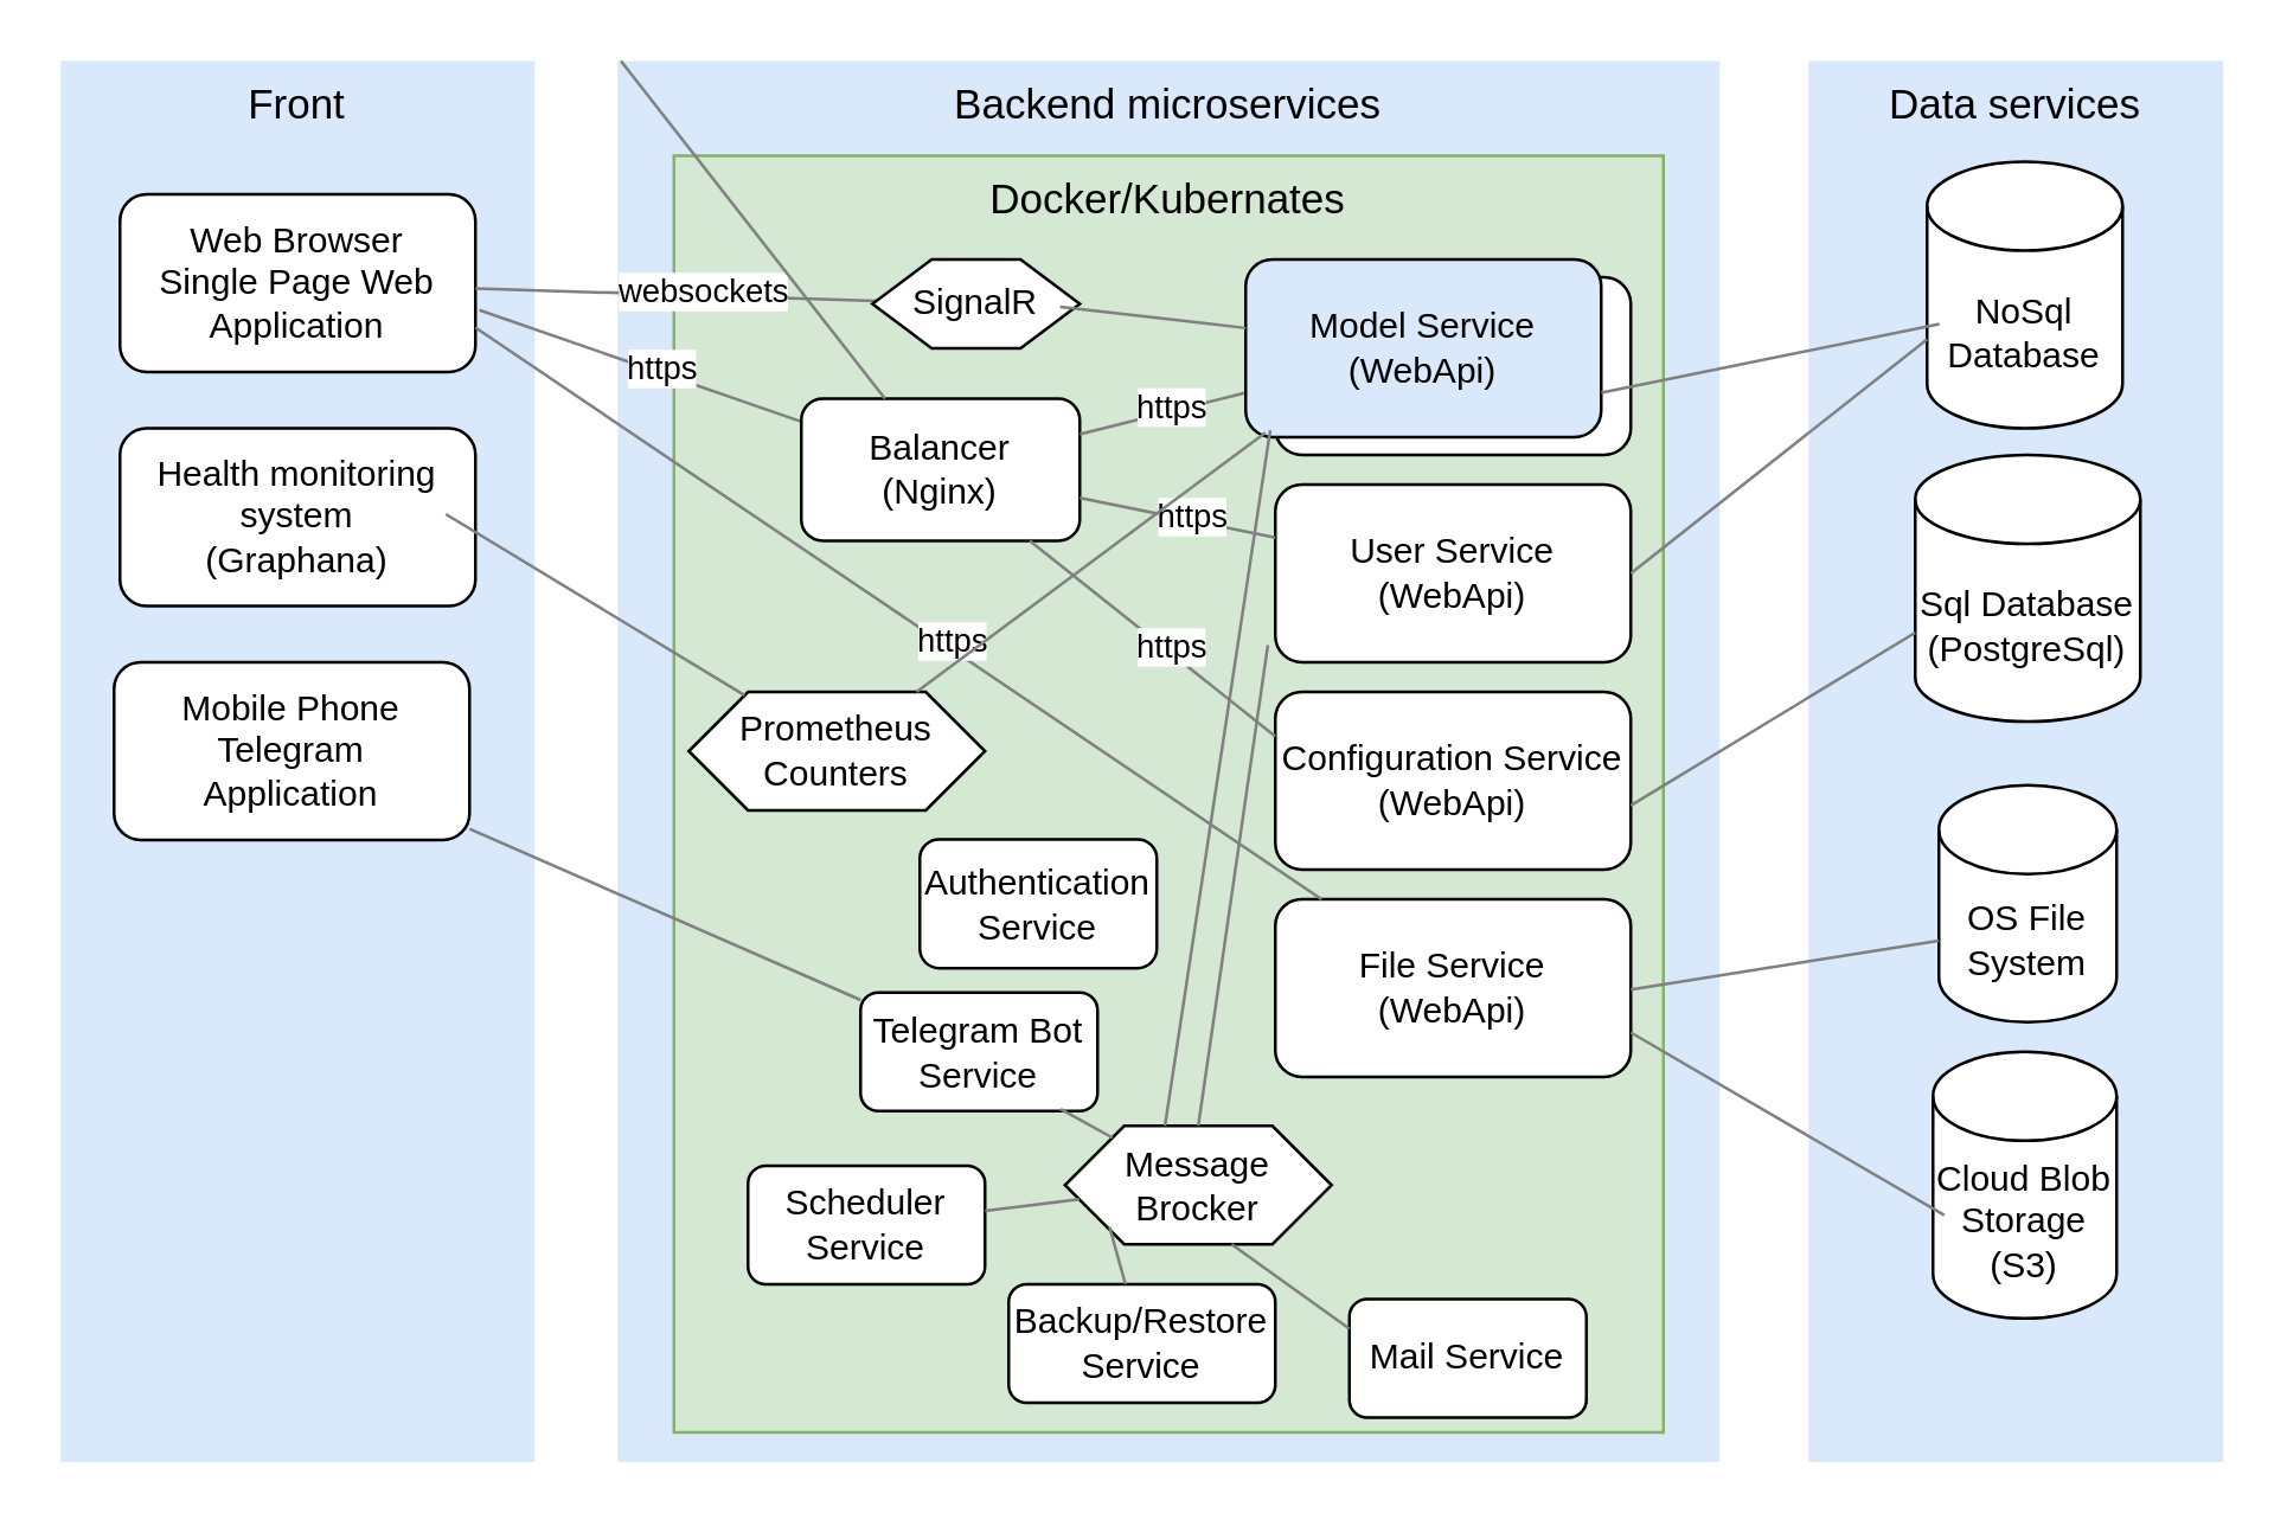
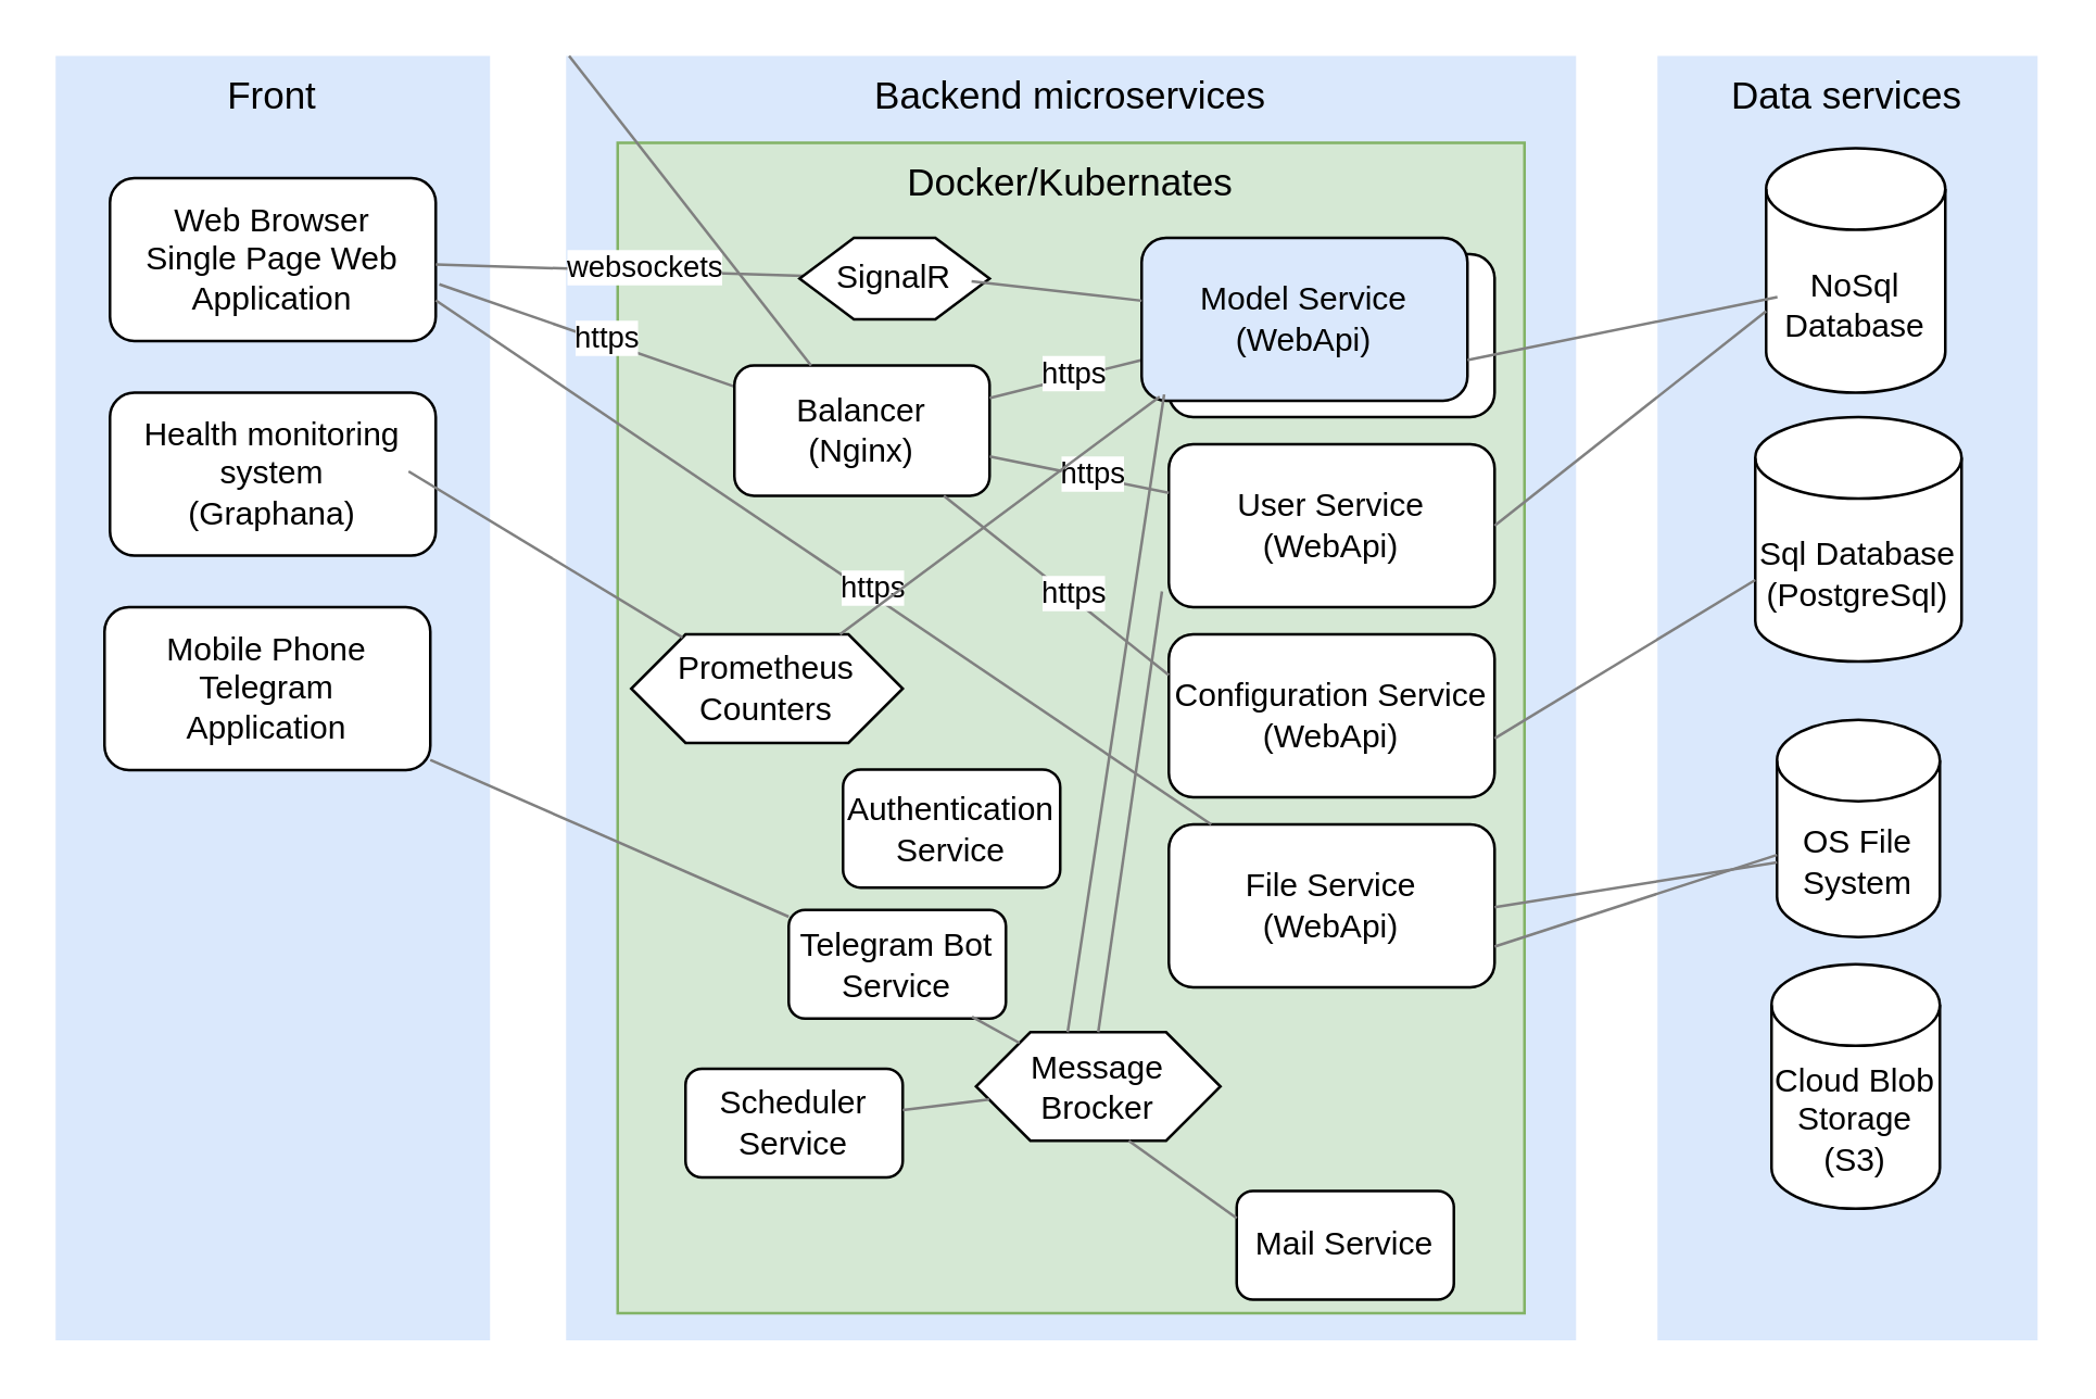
  <mxCell id="0" style=";html=1;" />
  <mxCell id="1" style=";html=1;" parent="0" />
  <mxCell id="2" value="Backend microservices" style="whiteSpace=wrap;html=1;fillColor=#dae8fc;fontSize=14;strokeColor=none;verticalAlign=top;" parent="1" vertex="1"><mxGeometry x="208" y="20" width="372" height="473" as="geometry" /></mxCell>
  <mxCell id="3" value="Docker/Kubernates" style="whiteSpace=wrap;html=1;fillColor=#d5e8d4;fontSize=14;strokeColor=#82b366;verticalAlign=top;" parent="1" vertex="1"><mxGeometry x="227" y="52" width="334" height="431" as="geometry" /></mxCell>
  <mxCell id="4" value="Front" style="whiteSpace=wrap;html=1;fillColor=#dae8fc;fontSize=14;strokeColor=none;verticalAlign=top;" parent="1" vertex="1"><mxGeometry x="20" y="20" width="160" height="473" as="geometry" /></mxCell>
  <mxCell id="5" style="rounded=0;html=1;startSize=10;endSize=10;jettySize=auto;orthogonalLoop=1;fontSize=14;endArrow=none;endFill=0;strokeColor=#808080;exitX=1.011;exitY=0.652;exitDx=0;exitDy=0;exitPerimeter=0;" parent="1" source="8" target="23" edge="1"><mxGeometry relative="1" as="geometry"><mxPoint x="108" y="403.627" as="sourcePoint" /><mxPoint x="171.355" y="342" as="targetPoint" /></mxGeometry></mxCell>
  <mxCell id="6" value="https" style="edgeLabel;html=1;align=center;verticalAlign=middle;resizable=0;points=[];" parent="5" connectable="0" vertex="1"><mxGeometry x="0.115" y="2" relative="1" as="geometry"><mxPoint as="offset" /></mxGeometry></mxCell>
  <mxCell id="7" value="Data services" style="whiteSpace=wrap;html=1;fillColor=#dae8fc;fontSize=14;strokeColor=none;verticalAlign=top;" parent="1" vertex="1"><mxGeometry x="610" y="20" width="140" height="473" as="geometry" /></mxCell>
  <mxCell id="8" value="&lt;div&gt;Web Browser&lt;/div&gt;Single Page Web Application" style="rounded=1;whiteSpace=wrap;html=1;" parent="1" vertex="1"><mxGeometry x="40" y="65" width="120" height="60" as="geometry" /></mxCell>
  <mxCell id="9" value="&lt;div&gt;Mobile Phone&lt;/div&gt;&lt;div&gt;Telegram&lt;/div&gt;&lt;div&gt;Application&lt;/div&gt;" style="rounded=1;whiteSpace=wrap;html=1;" parent="1" vertex="1"><mxGeometry x="38" y="223" width="120" height="60" as="geometry" /></mxCell>
  <mxCell id="10" value="&lt;div&gt;Health monitoring system&lt;/div&gt;&lt;div&gt;(Graphana)&lt;/div&gt;" style="rounded=1;whiteSpace=wrap;html=1;" parent="1" vertex="1"><mxGeometry x="40" y="144" width="120" height="60" as="geometry" /></mxCell>
  <mxCell id="11" value="Bugtracker Domain Service&lt;div&gt;(WebApi)&lt;/div&gt;" style="rounded=1;whiteSpace=wrap;html=1;" parent="1" vertex="1"><mxGeometry x="430" y="93" width="120" height="60" as="geometry" /></mxCell>
  <mxCell id="12" value="Configuration Service&lt;div&gt;(WebApi)&lt;/div&gt;" style="rounded=1;whiteSpace=wrap;html=1;" parent="1" vertex="1"><mxGeometry x="430" y="233" width="120" height="60" as="geometry" /></mxCell>
  <mxCell id="13" value="User Service&lt;div&gt;(WebApi)&lt;/div&gt;" style="rounded=1;whiteSpace=wrap;html=1;" parent="1" vertex="1"><mxGeometry x="430" y="163" width="120" height="60" as="geometry" /></mxCell>
- <mxCell id="14" value="Backup/Restore Service" style="rounded=1;whiteSpace=wrap;html=1;" parent="1" vertex="1"><mxGeometry x="340" y="433" width="90" height="40" as="geometry" /></mxCell>
  <mxCell id="15" value="Sql Database&lt;div&gt;(PostgreSql)&lt;/div&gt;" style="shape=cylinder3;whiteSpace=wrap;html=1;boundedLbl=1;backgroundOutline=1;size=15;" parent="1" vertex="1"><mxGeometry x="646" y="153" width="76" height="90" as="geometry" /></mxCell>
  <mxCell id="16" value="NoSql&lt;div&gt;Database&lt;/div&gt;" style="shape=cylinder3;whiteSpace=wrap;html=1;boundedLbl=1;backgroundOutline=1;size=15;" parent="1" vertex="1"><mxGeometry x="650" y="54" width="66" height="90" as="geometry" /></mxCell>
  <mxCell id="17" value="OS File System" style="shape=cylinder3;whiteSpace=wrap;html=1;boundedLbl=1;backgroundOutline=1;size=15;" parent="1" vertex="1"><mxGeometry x="654" y="264.5" width="60" height="80" as="geometry" /></mxCell>
  <mxCell id="18" value="Cloud Blob Storage&lt;div&gt;(S3)&lt;/div&gt;" style="shape=cylinder3;whiteSpace=wrap;html=1;boundedLbl=1;backgroundOutline=1;size=15;" parent="1" vertex="1"><mxGeometry x="652" y="354.5" width="62" height="90" as="geometry" /></mxCell>
  <mxCell id="19" value="Telegram Bot Service" style="rounded=1;whiteSpace=wrap;html=1;" parent="1" vertex="1"><mxGeometry x="290" y="334.5" width="80" height="40" as="geometry" /></mxCell>
  <mxCell id="20" value="Prometheus&lt;div&gt;Counters&lt;/div&gt;" style="shape=hexagon;perimeter=hexagonPerimeter2;whiteSpace=wrap;html=1;fixedSize=1;" parent="1" vertex="1"><mxGeometry x="232" y="233" width="100" height="40" as="geometry" /></mxCell>
  <mxCell id="21" value="Message Brocker" style="shape=hexagon;perimeter=hexagonPerimeter2;whiteSpace=wrap;html=1;fixedSize=1;" parent="1" vertex="1"><mxGeometry x="359" y="379.5" width="90" height="40" as="geometry" /></mxCell>
  <mxCell id="22" value="Mail Service" style="rounded=1;whiteSpace=wrap;html=1;" parent="1" vertex="1"><mxGeometry x="455" y="438" width="80" height="40" as="geometry" /></mxCell>
  <mxCell id="23" value="Balancer&lt;div&gt;(Nginx)&lt;/div&gt;" style="rounded=1;whiteSpace=wrap;html=1;" parent="1" vertex="1"><mxGeometry x="270" y="134" width="94" height="48" as="geometry" /></mxCell>
  <mxCell id="24" style="rounded=0;html=1;startSize=10;endSize=10;jettySize=auto;orthogonalLoop=1;fontSize=14;endArrow=none;endFill=0;strokeColor=#808080;" parent="1" target="20" edge="1"><mxGeometry relative="1" as="geometry"><mxPoint x="150" y="173" as="sourcePoint" /><mxPoint x="235" y="296" as="targetPoint" /></mxGeometry></mxCell>
  <mxCell id="25" style="rounded=0;html=1;startSize=10;endSize=10;jettySize=auto;orthogonalLoop=1;fontSize=14;endArrow=none;endFill=0;strokeColor=#808080;" parent="1" source="8" target="27" edge="1"><mxGeometry relative="1" as="geometry"><mxPoint x="-67" y="114" as="sourcePoint" /><mxPoint x="246" y="153" as="targetPoint" /></mxGeometry></mxCell>
  <mxCell id="26" value="websockets" style="edgeLabel;html=1;align=center;verticalAlign=middle;resizable=0;points=[];" parent="25" connectable="0" vertex="1"><mxGeometry x="0.115" y="2" relative="1" as="geometry"><mxPoint as="offset" /></mxGeometry></mxCell>
  <mxCell id="27" value="SignalR" style="shape=hexagon;perimeter=hexagonPerimeter2;whiteSpace=wrap;html=1;fixedSize=1;" parent="1" vertex="1"><mxGeometry x="294" y="87" width="70" height="30" as="geometry" /></mxCell>
  <mxCell id="28" style="rounded=0;html=1;startSize=10;endSize=10;jettySize=auto;orthogonalLoop=1;fontSize=14;endArrow=none;endFill=0;strokeColor=#808080;" parent="1" source="9" target="19" edge="1"><mxGeometry relative="1" as="geometry"><mxPoint x="-68" y="267" as="sourcePoint" /><mxPoint x="382" y="281" as="targetPoint" /></mxGeometry></mxCell>
  <mxCell id="29" style="rounded=0;html=1;startSize=10;endSize=10;jettySize=auto;orthogonalLoop=1;fontSize=14;endArrow=none;endFill=0;strokeColor=#808080;exitX=1;exitY=0.25;exitDx=0;exitDy=0;entryX=0;entryY=0.75;entryDx=0;entryDy=0;" parent="1" source="23" target="33" edge="1"><mxGeometry relative="1" as="geometry"><mxPoint x="354" y="117.5" as="sourcePoint" /><mxPoint x="691" y="128.5" as="targetPoint" /></mxGeometry></mxCell>
  <mxCell id="30" value="https" style="edgeLabel;html=1;align=center;verticalAlign=middle;resizable=0;points=[];" parent="29" connectable="0" vertex="1"><mxGeometry x="0.115" y="2" relative="1" as="geometry"><mxPoint as="offset" /></mxGeometry></mxCell>
  <mxCell id="31" style="rounded=0;html=1;startSize=10;endSize=10;jettySize=auto;orthogonalLoop=1;fontSize=14;endArrow=none;endFill=0;strokeColor=#808080;" parent="1" source="23" target="13" edge="1"><mxGeometry relative="1" as="geometry"><mxPoint x="364" y="127.5" as="sourcePoint" /><mxPoint x="440" y="131" as="targetPoint" /></mxGeometry></mxCell>
  <mxCell id="32" value="https" style="edgeLabel;html=1;align=center;verticalAlign=middle;resizable=0;points=[];" parent="31" connectable="0" vertex="1"><mxGeometry x="0.115" y="2" relative="1" as="geometry"><mxPoint as="offset" /></mxGeometry></mxCell>
  <mxCell id="33" value="Model Service&lt;div&gt;(WebApi)&lt;/div&gt;" style="rounded=1;whiteSpace=wrap;html=1;fillColor=#dae8fc;" parent="1" vertex="1"><mxGeometry x="420" y="87" width="120" height="60" as="geometry" /></mxCell>
  <mxCell id="34" style="rounded=0;html=1;startSize=10;endSize=10;jettySize=auto;orthogonalLoop=1;fontSize=14;endArrow=none;endFill=0;strokeColor=#808080;entryX=0;entryY=0.25;entryDx=0;entryDy=0;" parent="1" source="23" target="12" edge="1"><mxGeometry relative="1" as="geometry"><mxPoint x="364" y="147" as="sourcePoint" /><mxPoint x="440" y="178" as="targetPoint" /></mxGeometry></mxCell>
  <mxCell id="35" value="https" style="edgeLabel;html=1;align=center;verticalAlign=middle;resizable=0;points=[];" parent="34" connectable="0" vertex="1"><mxGeometry x="0.115" y="2" relative="1" as="geometry"><mxPoint as="offset" /></mxGeometry></mxCell>
  <mxCell id="36" style="rounded=0;html=1;startSize=10;endSize=10;jettySize=auto;orthogonalLoop=1;fontSize=14;endArrow=none;endFill=0;strokeColor=#808080;exitX=1;exitY=0.75;exitDx=0;exitDy=0;entryX=0.063;entryY=0.609;entryDx=0;entryDy=0;entryPerimeter=0;" parent="1" source="33" target="16" edge="1"><mxGeometry relative="1" as="geometry"><mxPoint x="157" y="183" as="sourcePoint" /><mxPoint x="304" y="239" as="targetPoint" /></mxGeometry></mxCell>
  <mxCell id="37" style="rounded=0;html=1;startSize=10;endSize=10;jettySize=auto;orthogonalLoop=1;fontSize=14;endArrow=none;endFill=0;strokeColor=#808080;exitX=1;exitY=0.75;exitDx=0;exitDy=0;entryX=0;entryY=0;entryDx=0;entryDy=60;entryPerimeter=0;" parent="1" target="16" edge="1"><mxGeometry relative="1" as="geometry"><mxPoint x="550" y="193" as="sourcePoint" /><mxPoint x="692" y="171" as="targetPoint" /></mxGeometry></mxCell>
  <mxCell id="38" style="rounded=0;html=1;startSize=10;endSize=10;jettySize=auto;orthogonalLoop=1;fontSize=14;endArrow=none;endFill=0;strokeColor=#808080;exitX=1;exitY=0.639;exitDx=0;exitDy=0;entryX=0;entryY=0;entryDx=0;entryDy=60;entryPerimeter=0;exitPerimeter=0;" parent="1" source="12" target="15" edge="1"><mxGeometry relative="1" as="geometry"><mxPoint x="560" y="203" as="sourcePoint" /><mxPoint x="690" y="124" as="targetPoint" /></mxGeometry></mxCell>
  <mxCell id="39" value="File Service&lt;div&gt;(WebApi)&lt;/div&gt;" style="rounded=1;whiteSpace=wrap;html=1;" parent="1" vertex="1"><mxGeometry x="430" y="303" width="120" height="60" as="geometry" /></mxCell>
  <mxCell id="40" style="rounded=0;html=1;startSize=10;endSize=10;jettySize=auto;orthogonalLoop=1;fontSize=14;endArrow=none;endFill=0;strokeColor=#808080;exitX=1;exitY=0.639;exitDx=0;exitDy=0;entryX=0;entryY=0;entryDx=0;entryDy=52.5;entryPerimeter=0;exitPerimeter=0;" parent="1" target="17" edge="1"><mxGeometry relative="1" as="geometry"><mxPoint x="550" y="333.5" as="sourcePoint" /><mxPoint x="676" y="275.5" as="targetPoint" /></mxGeometry></mxCell>
  <mxCell id="41" value="Scheduler&lt;div&gt;Service&lt;/div&gt;" style="rounded=1;whiteSpace=wrap;html=1;" parent="1" vertex="1"><mxGeometry x="252" y="393" width="80" height="40" as="geometry" /></mxCell>
  <mxCell id="42" style="rounded=0;html=1;startSize=10;endSize=10;jettySize=auto;orthogonalLoop=1;fontSize=14;endArrow=none;endFill=0;strokeColor=#808080;" parent="1" source="41" target="21" edge="1"><mxGeometry relative="1" as="geometry"><mxPoint x="158" y="282" as="sourcePoint" /><mxPoint x="310" y="332" as="targetPoint" /></mxGeometry></mxCell>
  <mxCell id="43" style="rounded=0;html=1;startSize=10;endSize=10;jettySize=auto;orthogonalLoop=1;fontSize=14;endArrow=none;endFill=0;strokeColor=#808080;entryX=0.844;entryY=0.983;entryDx=0;entryDy=0;entryPerimeter=0;" parent="1" source="21" target="19" edge="1"><mxGeometry relative="1" as="geometry"><mxPoint x="168" y="292" as="sourcePoint" /><mxPoint x="320" y="342" as="targetPoint" /></mxGeometry></mxCell>
  <mxCell id="44" style="rounded=0;html=1;startSize=10;endSize=10;jettySize=auto;orthogonalLoop=1;fontSize=14;endArrow=none;endFill=0;strokeColor=#808080;entryX=0.625;entryY=1;entryDx=0;entryDy=0;exitX=0;exitY=0.25;exitDx=0;exitDy=0;" parent="1" source="22" target="21" edge="1"><mxGeometry relative="1" as="geometry"><mxPoint x="430" y="423" as="sourcePoint" /><mxPoint x="407" y="404" as="targetPoint" /></mxGeometry></mxCell>
- <mxCell id="45" style="rounded=0;html=1;startSize=10;endSize=10;jettySize=auto;orthogonalLoop=1;fontSize=14;endArrow=none;endFill=0;strokeColor=#808080;entryX=0.167;entryY=0.854;entryDx=0;entryDy=0;entryPerimeter=0;" parent="1" source="14" target="21" edge="1"><mxGeometry relative="1" as="geometry"><mxPoint x="352" y="403" as="sourcePoint" /><mxPoint x="380" y="403" as="targetPoint" /></mxGeometry></mxCell>
  <mxCell id="46" style="rounded=0;html=1;startSize=10;endSize=10;jettySize=auto;orthogonalLoop=1;fontSize=14;endArrow=none;endFill=0;strokeColor=#808080;exitX=1;exitY=0.75;exitDx=0;exitDy=0;" parent="1" source="8" target="39" edge="1"><mxGeometry relative="1" as="geometry"><mxPoint x="161" y="114" as="sourcePoint" /><mxPoint x="270" y="123" as="targetPoint" /></mxGeometry></mxCell>
  <mxCell id="47" value="https" style="edgeLabel;html=1;align=center;verticalAlign=middle;resizable=0;points=[];" parent="46" connectable="0" vertex="1"><mxGeometry x="0.115" y="2" relative="1" as="geometry"><mxPoint as="offset" /></mxGeometry></mxCell>
  <mxCell id="48" style="rounded=0;html=1;startSize=10;endSize=10;jettySize=auto;orthogonalLoop=1;fontSize=14;endArrow=none;endFill=0;strokeColor=#808080;exitX=0.905;exitY=0.533;exitDx=0;exitDy=0;exitPerimeter=0;" parent="1" source="27" target="33" edge="1"><mxGeometry relative="1" as="geometry"><mxPoint x="157" y="183" as="sourcePoint" /><mxPoint x="284" y="273" as="targetPoint" /></mxGeometry></mxCell>
  <mxCell id="49" style="rounded=0;html=1;startSize=10;endSize=10;jettySize=auto;orthogonalLoop=1;fontSize=14;endArrow=none;endFill=0;strokeColor=#808080;exitX=-0.028;exitY=0.875;exitDx=0;exitDy=0;exitPerimeter=0;" parent="1" source="11" target="20" edge="1"><mxGeometry relative="1" as="geometry"><mxPoint x="430" y="143" as="sourcePoint" /><mxPoint x="281" y="254" as="targetPoint" /></mxGeometry></mxCell>
  <mxCell id="50" style="rounded=0;html=1;startSize=10;endSize=10;jettySize=auto;orthogonalLoop=1;fontSize=14;endArrow=none;endFill=0;strokeColor=#808080;exitX=0.069;exitY=0.961;exitDx=0;exitDy=0;exitPerimeter=0;entryX=0.375;entryY=0;entryDx=0;entryDy=0;" parent="1" source="33" target="21" edge="1"><mxGeometry relative="1" as="geometry"><mxPoint x="160" y="183" as="sourcePoint" /><mxPoint x="281" y="254" as="targetPoint" /></mxGeometry></mxCell>
  <mxCell id="51" style="rounded=0;html=1;startSize=10;endSize=10;jettySize=auto;orthogonalLoop=1;fontSize=14;endArrow=none;endFill=0;strokeColor=#808080;exitX=-0.021;exitY=0.903;exitDx=0;exitDy=0;exitPerimeter=0;entryX=0.5;entryY=0;entryDx=0;entryDy=0;" parent="1" source="13" target="21" edge="1"><mxGeometry relative="1" as="geometry"><mxPoint x="438" y="155" as="sourcePoint" /><mxPoint x="414" y="383" as="targetPoint" /></mxGeometry></mxCell>
  <mxCell id="52" value="Authentication Service" style="rounded=1;whiteSpace=wrap;html=1;" parent="1" vertex="1"><mxGeometry x="310" y="282.75" width="80" height="43.5" as="geometry" /></mxCell>
  <mxCell id="53" style="rounded=0;html=1;startSize=10;endSize=10;jettySize=auto;orthogonalLoop=1;fontSize=14;endArrow=none;endFill=0;strokeColor=#808080;" parent="1" source="23" target="2" edge="1"><mxGeometry relative="1" as="geometry"><mxPoint x="158" y="288" as="sourcePoint" /><mxPoint x="300" y="348" as="targetPoint" /></mxGeometry></mxCell>
- <mxCell id="54" style="rounded=0;html=1;startSize=10;endSize=10;jettySize=auto;orthogonalLoop=1;fontSize=14;endArrow=none;endFill=0;strokeColor=#808080;exitX=1;exitY=0.75;exitDx=0;exitDy=0;entryX=0.062;entryY=0.613;entryDx=0;entryDy=0;entryPerimeter=0;" parent="1" source="39" target="18" edge="1"><mxGeometry relative="1" as="geometry"><mxPoint x="560" y="343.5" as="sourcePoint" /><mxPoint x="664" y="327" as="targetPoint" /></mxGeometry></mxCell>
+ <mxCell id="54" style="rounded=0;html=1;startSize=10;endSize=10;jettySize=auto;orthogonalLoop=1;fontSize=14;endArrow=none;endFill=0;strokeColor=#808080;exitX=1;exitY=0.75;exitDx=0;exitDy=0;" parent="1" source="39" target="17" edge="1"><mxGeometry relative="1" as="geometry"><mxPoint x="560" y="343.5" as="sourcePoint" /><mxPoint x="664" y="327" as="targetPoint" /></mxGeometry></mxCell>
